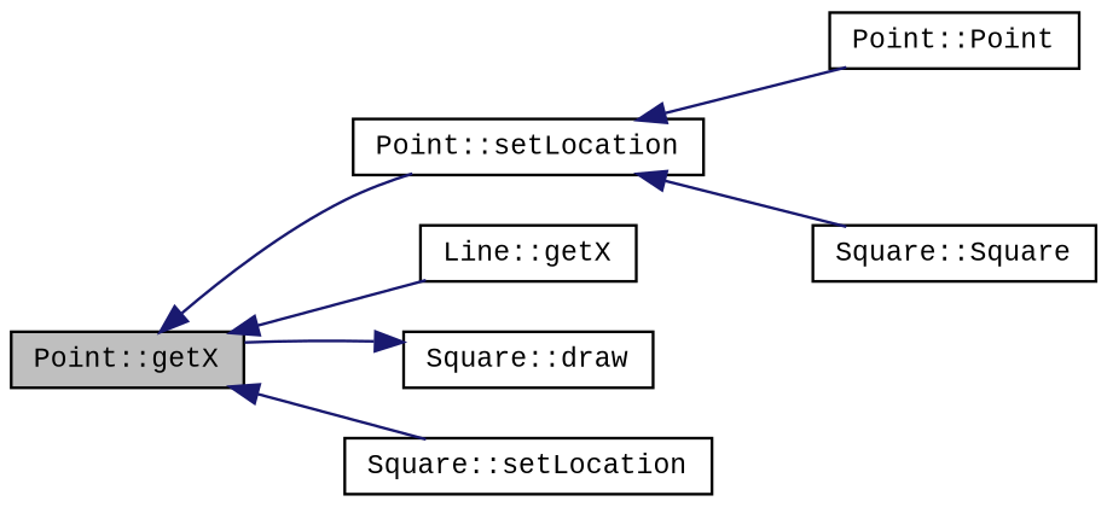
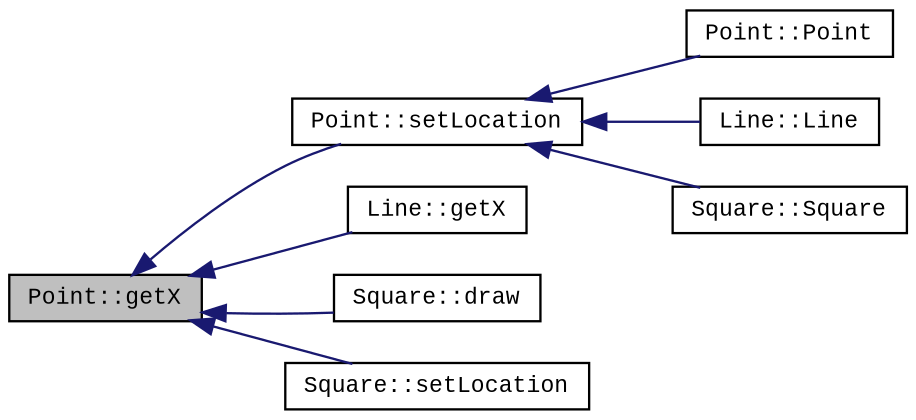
  digraph {
    fontname="Liberation Mono"
    rankdir=LR
    node [color=black fillcolor=white fontname="Liberation Mono" fontsize=10 shape=record style=filled]
    edge [color=midnightblue dir=back fontname="Liberation Mono" fontsize=10 labelfontname=Helvetica labelfontsize=10 style=solid]
    n1 [fillcolor=grey75 fontcolor=black height=0.2 label="Point::getX" width=0.4]
    n2 [height=0.2 label="Point::setLocation" width=0.4]
    n3 [height=0.2 label="Line::getX" width=0.4]
    n4 [height=0.2 label="Square::draw" width=0.4]
    n5 [height=0.2 label="Square::setLocation" width=0.4]
    n6 [height=0.2 label="Point::Point" width=0.4]
+   n7 [height=0.2 label="Line::Line" width=0.4]
    n8 [height=0.2 label="Square::Square" width=0.4]
    n1 -> n2
    n1 -> n3
-   n4 -> n1
+   n1 -> n4
    n1 -> n5
    n2 -> n6
+   n2 -> n7
    n2 -> n8
  }
